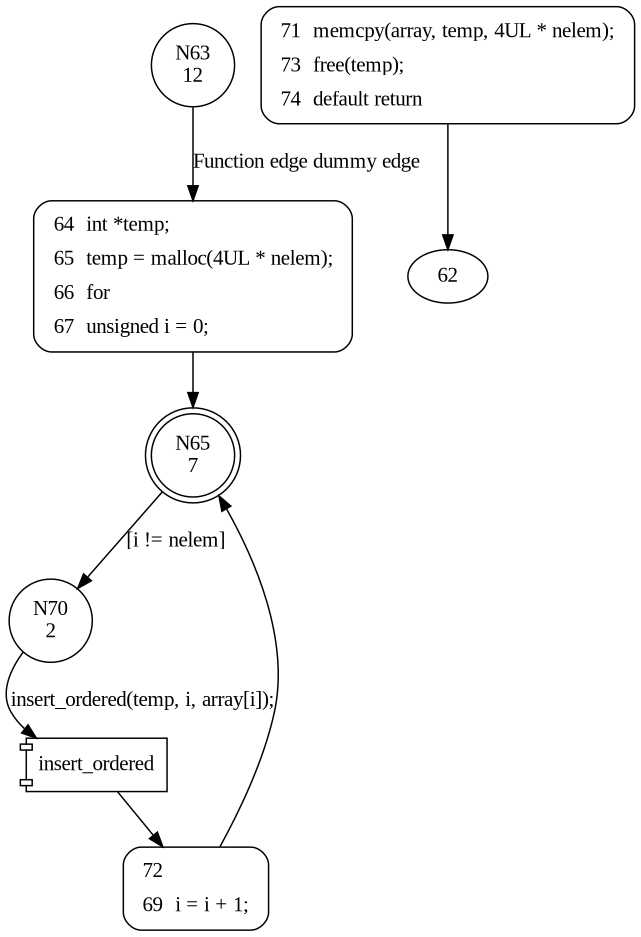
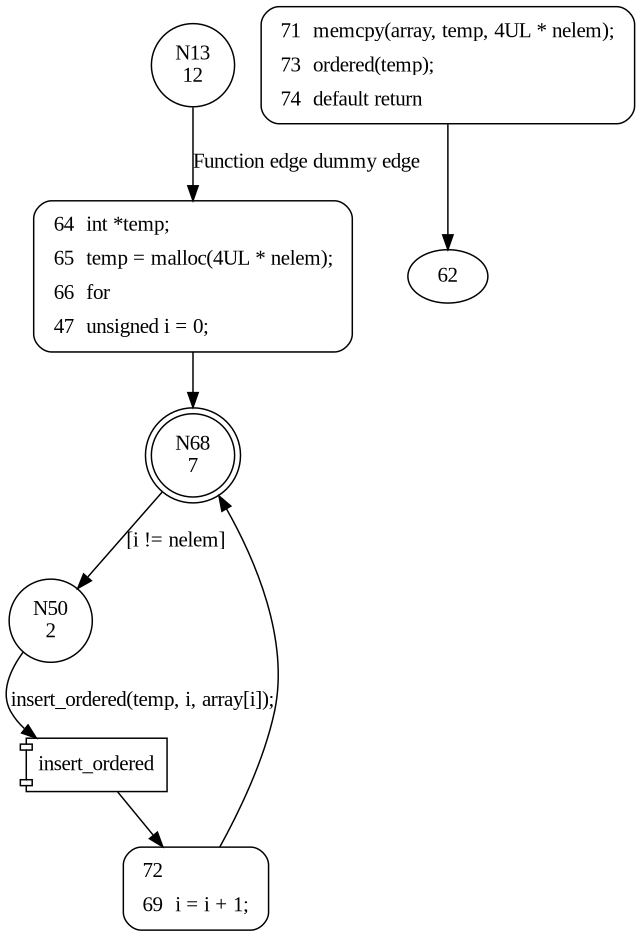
  digraph {
    fontname="Liberation Serif"
    node [fontname="Liberation Serif" shape=Mrecord]
    edge [fontname="Liberation Serif"]
-   n1 [label="N63\n12" shape=circle]
-   n2 [fillcolor=white label=<<table border="0" cellborder="0" cellpadding="3" bgcolor="white"><tr><td align="right">64</td><td align="left">int *temp;</td></tr><tr><td align="right">65</td><td align="left">temp = malloc(4UL * nelem);</td></tr><tr><td align="right">66</td><td align="left">for</td></tr><tr><td align="right">67</td><td align="left">unsigned i = 0;</td></tr></table>> penwidth=1 style="filled,bold"]
-   n3 [label="N65\n7" shape=doublecircle]
-   n4 [label="N70\n2" shape=circle]
+   n1 [label="N13\n12" shape=circle]
+   n2 [fillcolor=white label=<<table border="0" cellborder="0" cellpadding="3" bgcolor="white"><tr><td align="right">64</td><td align="left">int *temp;</td></tr><tr><td align="right">65</td><td align="left">temp = malloc(4UL * nelem);</td></tr><tr><td align="right">66</td><td align="left">for</td></tr><tr><td align="right">47</td><td align="left">unsigned i = 0;</td></tr></table>> penwidth=1 style="filled,bold"]
+   n3 [label="N68\n7" shape=doublecircle]
+   n4 [label="N50\n2" shape=circle]
    n5 [label=insert_ordered shape=component]
-   n6 [fillcolor=white label=<<table border="0" cellborder="0" cellpadding="3" bgcolor="white"><tr><td align="right">71</td><td align="left">memcpy(array, temp, 4UL * nelem);</td></tr><tr><td align="right">73</td><td align="left">free(temp);</td></tr><tr><td align="right">74</td><td align="left">default return</td></tr></table>> penwidth=1 style="filled,bold"]
+   n6 [fillcolor=white label=<<table border="0" cellborder="0" cellpadding="3" bgcolor="white"><tr><td align="right">71</td><td align="left">memcpy(array, temp, 4UL * nelem);</td></tr><tr><td align="right">73</td><td align="left">ordered(temp);</td></tr><tr><td align="right">74</td><td align="left">default return</td></tr></table>> penwidth=1 style="filled,bold"]
    62 [shape=""]
    n8 [fillcolor=white label=<<table border="0" cellborder="0" cellpadding="3" bgcolor="white"><tr><td align="right">72</td><td align="left"></td></tr><tr><td align="right">69</td><td align="left">i = i + 1;</td></tr></table>> penwidth=1 style="filled,bold"]
    n1 -> n2 [label="Function edge dummy edge"]
    n2 -> n3
    n3 -> n4 [label="[i != nelem]"]
    n4 -> n5 [label="insert_ordered(temp, i, array[i]);"]
    n5 -> n8
    n6 -> 62
    n8 -> n3
  }
